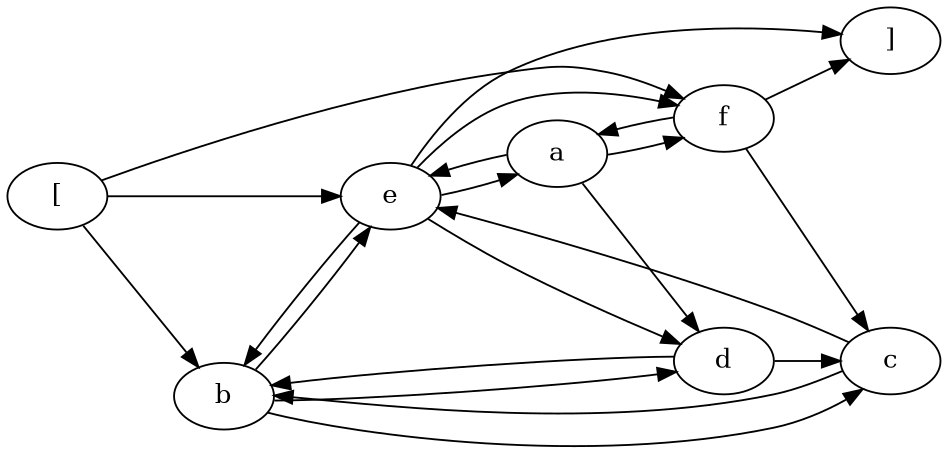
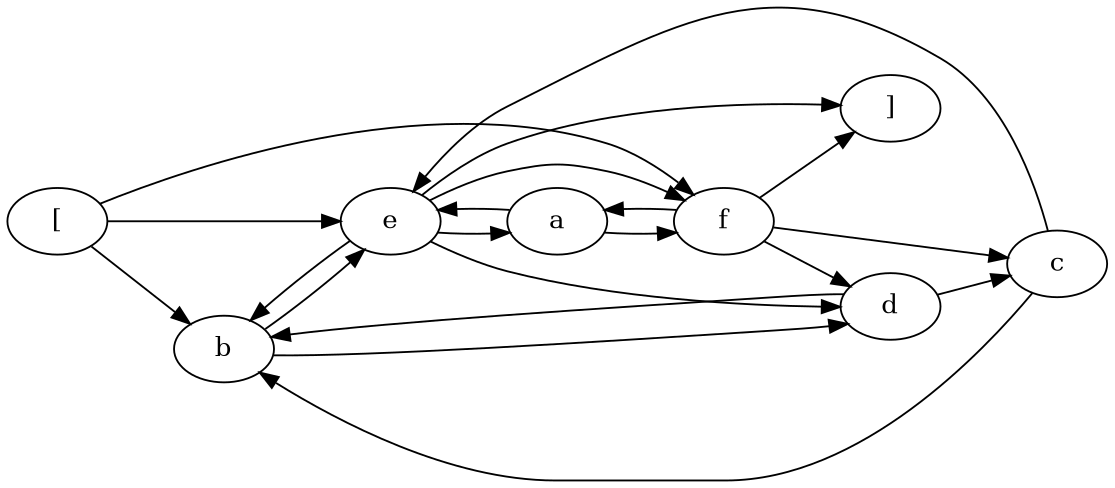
  digraph {
    rankdir=LR
    n1 [label="["]
    n2 [label=b]
    n3 [label=e]
    n4 [label=f]
    n5 [label=d]
    n6 [label=c]
    n7 [label="]"]
    n8 [label=a]
    n1 -> n2
    n1 -> n3
    n1 -> n4
    n2 -> n3
    n2 -> n5
-   n2 -> n6
    n3 -> n2
    n3 -> n4
    n3 -> n5
    n3 -> n7
    n3 -> n8
    n4 -> n6
    n4 -> n7
    n4 -> n8
    n5 -> n2
    n5 -> n6
    n6 -> n2
    n6 -> n3
    n8 -> n3
    n8 -> n4
-   n8 -> n5
+   n4 -> n5
  }
